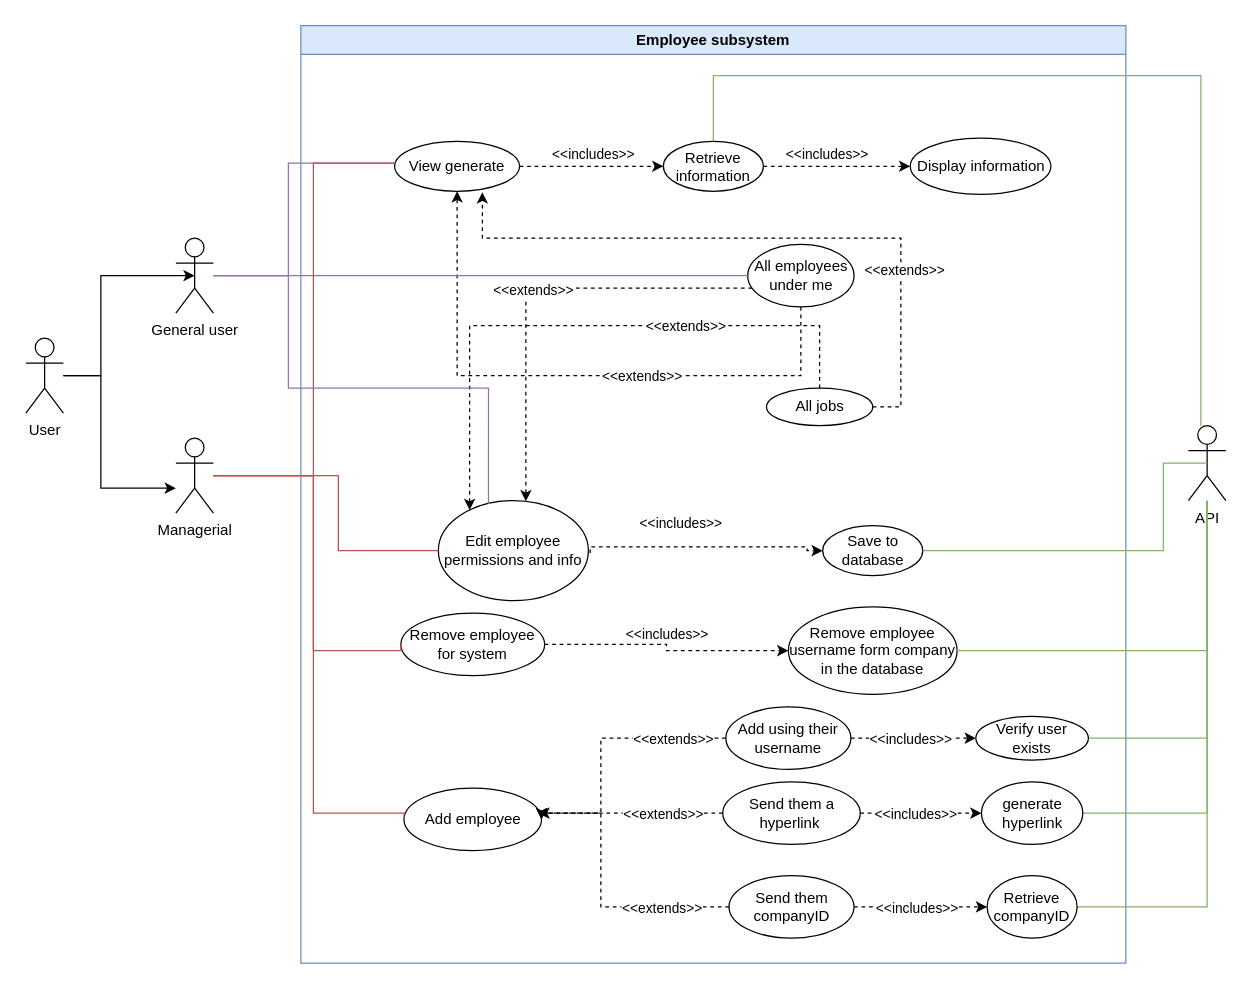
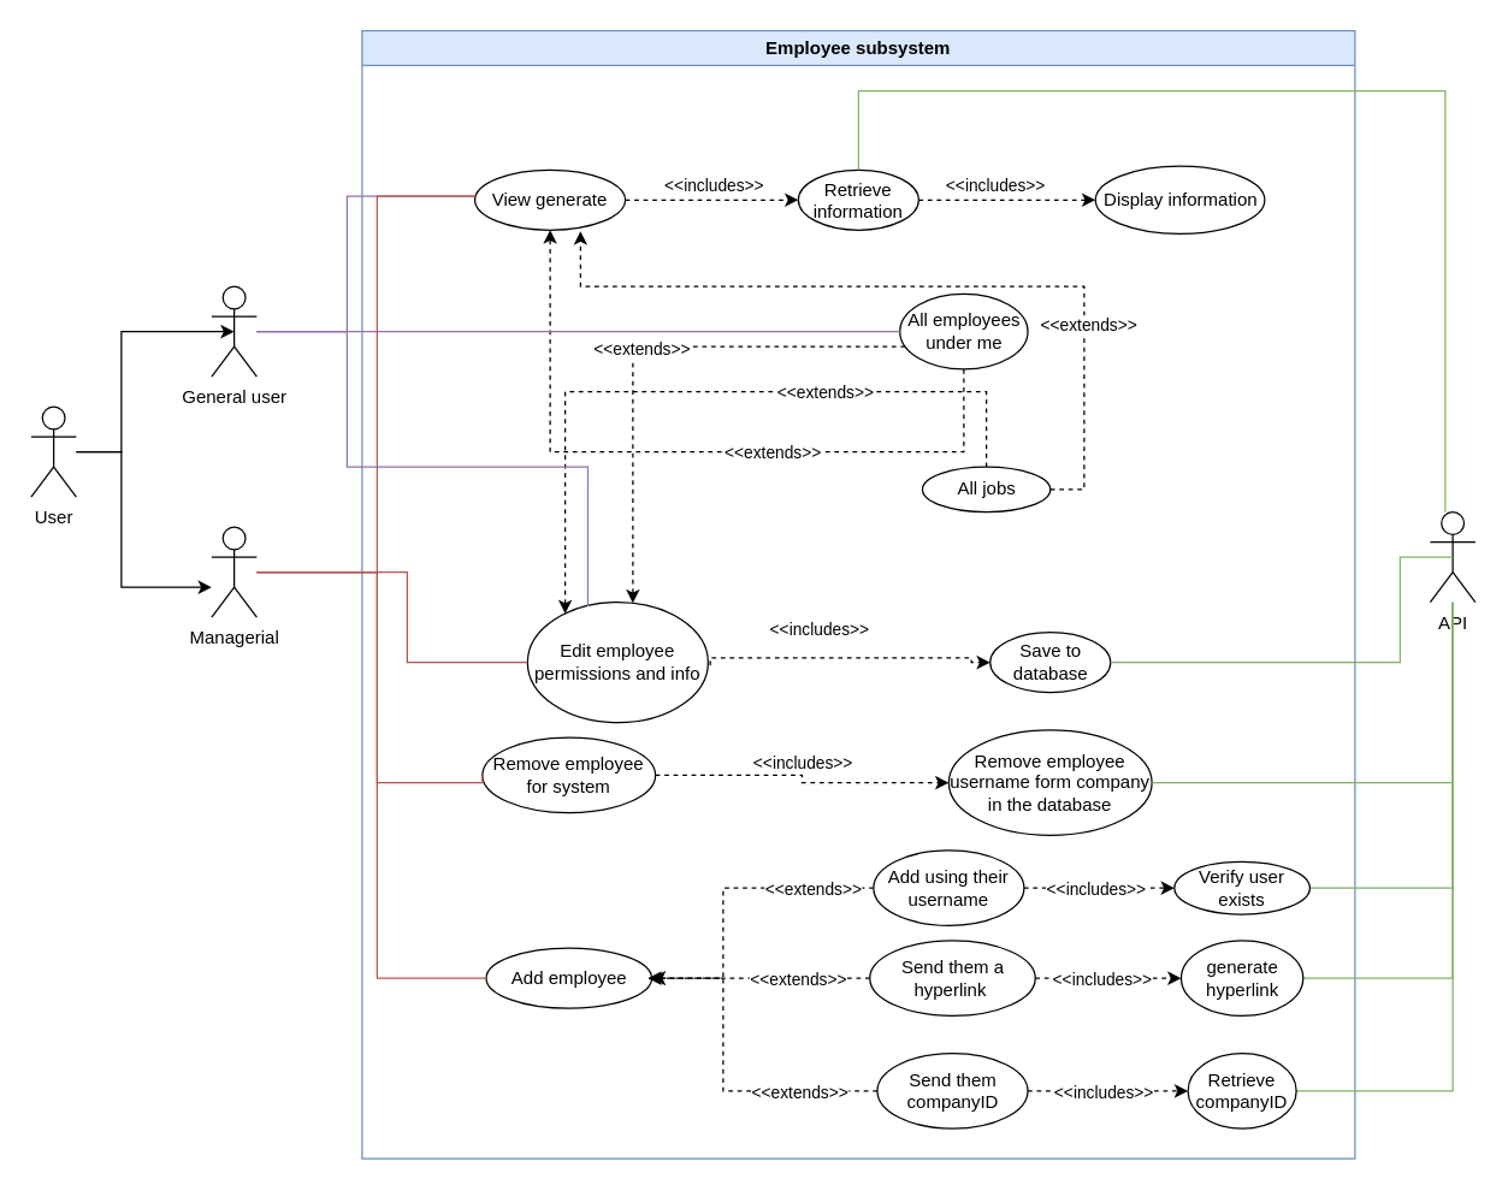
  <mxCell id="0" />
  <mxCell id="1" parent="0" />
  <mxCell id="2" value="Employee subsystem" style="swimlane;whiteSpace=wrap;html=1;startSize=23;fillColor=#dae8fc;strokeColor=#6c8ebf;" vertex="1" parent="1"><mxGeometry x="240" y="20" width="660" height="750" as="geometry" /></mxCell>
  <mxCell id="3" style="edgeStyle=orthogonalEdgeStyle;rounded=0;orthogonalLoop=1;jettySize=auto;html=1;entryX=0;entryY=0.5;entryDx=0;entryDy=0;dashed=1;" edge="1" parent="2" source="5" target="33"><mxGeometry relative="1" as="geometry" /></mxCell>
  <mxCell id="4" value="&amp;lt;&amp;lt;includes&amp;gt;&amp;gt;" style="edgeLabel;html=1;align=center;verticalAlign=middle;resizable=0;points=[];" vertex="1" connectable="0" parent="3"><mxGeometry x="-0.107" y="3" relative="1" as="geometry"><mxPoint x="7" y="-7" as="offset" /></mxGeometry></mxCell>
  <mxCell id="5" value="View generate" style="ellipse;whiteSpace=wrap;html=1;" vertex="1" parent="2"><mxGeometry x="75" y="92.5" width="100" height="40" as="geometry" /></mxCell>
  <mxCell id="6" value="Edit employee permissions and info" style="ellipse;whiteSpace=wrap;html=1;" vertex="1" parent="2"><mxGeometry x="110" y="380" width="120" height="80" as="geometry" /></mxCell>
  <mxCell id="7" style="edgeStyle=orthogonalEdgeStyle;rounded=0;orthogonalLoop=1;jettySize=auto;html=1;entryX=0;entryY=0.5;entryDx=0;entryDy=0;dashed=1;" edge="1" parent="2" source="9" target="20"><mxGeometry relative="1" as="geometry" /></mxCell>
  <mxCell id="8" value="&amp;lt;&amp;lt;includes&amp;gt;&amp;gt;" style="edgeLabel;html=1;align=center;verticalAlign=middle;resizable=0;points=[];" vertex="1" connectable="0" parent="7"><mxGeometry x="-0.008" relative="1" as="geometry"><mxPoint y="-10" as="offset" /></mxGeometry></mxCell>
  <mxCell id="9" value="Remove employee for system" style="ellipse;whiteSpace=wrap;html=1;" vertex="1" parent="2"><mxGeometry x="80" y="470" width="115" height="50" as="geometry" /></mxCell>
- <mxCell id="10" value="Add employee" style="ellipse;whiteSpace=wrap;html=1;" vertex="1" parent="2"><mxGeometry x="82.5" y="610" width="110" height="50" as="geometry" /></mxCell>
+ <mxCell id="10" value="Add employee" style="ellipse;whiteSpace=wrap;html=1;" vertex="1" parent="2"><mxGeometry x="82.5" y="610" width="110" height="40" as="geometry" /></mxCell>
  <mxCell id="11" style="edgeStyle=orthogonalEdgeStyle;rounded=0;orthogonalLoop=1;jettySize=auto;html=1;entryX=0;entryY=0.5;entryDx=0;entryDy=0;dashed=1;exitX=1.012;exitY=0.525;exitDx=0;exitDy=0;exitPerimeter=0;" edge="1" parent="2" source="6" target="19"><mxGeometry relative="1" as="geometry"><mxPoint x="355" y="420" as="sourcePoint" /><Array as="points"><mxPoint x="405" y="417" /><mxPoint x="405" y="420" /></Array></mxGeometry></mxCell>
  <mxCell id="12" value="&amp;lt;&amp;lt;includes&amp;gt;&amp;gt;" style="edgeLabel;html=1;align=center;verticalAlign=middle;resizable=0;points=[];" vertex="1" connectable="0" parent="11"><mxGeometry x="-0.238" y="1" relative="1" as="geometry"><mxPoint x="3" y="-19" as="offset" /></mxGeometry></mxCell>
  <mxCell id="13" style="edgeStyle=orthogonalEdgeStyle;rounded=0;orthogonalLoop=1;jettySize=auto;html=1;dashed=1;" edge="1" parent="2" source="15" target="6"><mxGeometry relative="1" as="geometry"><Array as="points"><mxPoint x="415" y="240" /><mxPoint x="135" y="240" /></Array></mxGeometry></mxCell>
  <mxCell id="14" value="&amp;lt;&amp;lt;extends&amp;gt;&amp;gt;" style="edgeLabel;html=1;align=center;verticalAlign=middle;resizable=0;points=[];" vertex="1" connectable="0" parent="13"><mxGeometry x="-0.337" relative="1" as="geometry"><mxPoint as="offset" /></mxGeometry></mxCell>
  <mxCell id="15" value="All jobs" style="ellipse;whiteSpace=wrap;html=1;" vertex="1" parent="2"><mxGeometry x="372.5" y="290" width="85" height="30" as="geometry" /></mxCell>
  <mxCell id="16" style="edgeStyle=orthogonalEdgeStyle;rounded=0;orthogonalLoop=1;jettySize=auto;html=1;dashed=1;" edge="1" parent="2" source="18" target="6"><mxGeometry relative="1" as="geometry"><mxPoint x="120" y="160" as="targetPoint" /><Array as="points"><mxPoint x="180" y="210" /></Array></mxGeometry></mxCell>
  <mxCell id="17" value="&amp;lt;&amp;lt;extends&amp;gt;&amp;gt;" style="edgeLabel;html=1;align=center;verticalAlign=middle;resizable=0;points=[];" vertex="1" connectable="0" parent="16"><mxGeometry y="1" relative="1" as="geometry"><mxPoint as="offset" /></mxGeometry></mxCell>
  <mxCell id="18" value="All employees under me" style="ellipse;whiteSpace=wrap;html=1;" vertex="1" parent="2"><mxGeometry x="357.5" y="175" width="85" height="50" as="geometry" /></mxCell>
  <mxCell id="19" value="Save to database" style="ellipse;whiteSpace=wrap;html=1;" vertex="1" parent="2"><mxGeometry x="417.5" y="400" width="80" height="40" as="geometry" /></mxCell>
  <mxCell id="20" value="Remove employee username form company in the database" style="ellipse;whiteSpace=wrap;html=1;" vertex="1" parent="2"><mxGeometry x="390" y="465" width="135" height="70" as="geometry" /></mxCell>
  <mxCell id="21" style="edgeStyle=orthogonalEdgeStyle;rounded=0;orthogonalLoop=1;jettySize=auto;html=1;exitX=0;exitY=0.5;exitDx=0;exitDy=0;entryX=1;entryY=0.5;entryDx=0;entryDy=0;dashed=1;" edge="1" parent="2" source="25" target="10"><mxGeometry relative="1" as="geometry"><Array as="points"><mxPoint x="240" y="570" /><mxPoint x="240" y="630" /></Array></mxGeometry></mxCell>
  <mxCell id="22" value="&amp;lt;&amp;lt;extends&amp;gt;&amp;gt;" style="edgeLabel;html=1;align=center;verticalAlign=middle;resizable=0;points=[];" vertex="1" connectable="0" parent="21"><mxGeometry x="-0.38" y="-1" relative="1" as="geometry"><mxPoint x="23" y="1" as="offset" /></mxGeometry></mxCell>
  <mxCell id="23" style="edgeStyle=orthogonalEdgeStyle;rounded=0;orthogonalLoop=1;jettySize=auto;html=1;entryX=0;entryY=0.5;entryDx=0;entryDy=0;dashed=1;" edge="1" parent="2" source="25" target="61"><mxGeometry relative="1" as="geometry" /></mxCell>
  <mxCell id="24" value="&amp;lt;&amp;lt;includes&amp;gt;&amp;gt;" style="edgeLabel;html=1;align=center;verticalAlign=middle;resizable=0;points=[];" vertex="1" connectable="0" parent="23"><mxGeometry x="-0.236" y="-1" relative="1" as="geometry"><mxPoint x="9" y="-1" as="offset" /></mxGeometry></mxCell>
  <mxCell id="25" value="Add using their username" style="ellipse;whiteSpace=wrap;html=1;" vertex="1" parent="2"><mxGeometry x="340" y="545" width="100" height="50" as="geometry" /></mxCell>
  <mxCell id="26" style="edgeStyle=orthogonalEdgeStyle;rounded=0;orthogonalLoop=1;jettySize=auto;html=1;dashed=1;" edge="1" parent="2" source="18" target="5"><mxGeometry relative="1" as="geometry"><mxPoint x="170" y="340" as="targetPoint" /><Array as="points"><mxPoint x="125" y="280" /></Array></mxGeometry></mxCell>
  <mxCell id="27" value="&amp;lt;&amp;lt;extends&amp;gt;&amp;gt;" style="edgeLabel;html=1;align=center;verticalAlign=middle;resizable=0;points=[];" vertex="1" connectable="0" parent="26"><mxGeometry x="0.107" y="2" relative="1" as="geometry"><mxPoint x="81" y="-2" as="offset" /></mxGeometry></mxCell>
  <mxCell id="28" style="edgeStyle=orthogonalEdgeStyle;rounded=0;orthogonalLoop=1;jettySize=auto;html=1;dashed=1;entryX=0.702;entryY=1.021;entryDx=0;entryDy=0;entryPerimeter=0;" edge="1" parent="2" source="15" target="5"><mxGeometry relative="1" as="geometry"><mxPoint x="150" y="140" as="targetPoint" /><Array as="points"><mxPoint x="480" y="305" /><mxPoint x="480" y="170" /><mxPoint x="145" y="170" /></Array></mxGeometry></mxCell>
  <mxCell id="29" value="&amp;lt;&amp;lt;extends&amp;gt;&amp;gt;" style="edgeLabel;html=1;align=center;verticalAlign=middle;resizable=0;points=[];" vertex="1" connectable="0" parent="28"><mxGeometry x="-0.5" y="-2" relative="1" as="geometry"><mxPoint as="offset" /></mxGeometry></mxCell>
  <mxCell id="30" value="Display information" style="ellipse;whiteSpace=wrap;html=1;" vertex="1" parent="2"><mxGeometry x="487.5" y="90" width="112.5" height="45" as="geometry" /></mxCell>
  <mxCell id="31" style="edgeStyle=orthogonalEdgeStyle;rounded=0;orthogonalLoop=1;jettySize=auto;html=1;entryX=0;entryY=0.5;entryDx=0;entryDy=0;dashed=1;" edge="1" parent="2" source="33" target="30"><mxGeometry relative="1" as="geometry" /></mxCell>
  <mxCell id="32" value="&amp;lt;&amp;lt;includes&amp;gt;&amp;gt;" style="edgeLabel;html=1;align=center;verticalAlign=middle;resizable=0;points=[];" vertex="1" connectable="0" parent="31"><mxGeometry x="-0.578" y="4" relative="1" as="geometry"><mxPoint x="25" y="-6" as="offset" /></mxGeometry></mxCell>
  <mxCell id="33" value="Retrieve information" style="ellipse;whiteSpace=wrap;html=1;" vertex="1" parent="2"><mxGeometry x="290" y="92.5" width="80" height="40" as="geometry" /></mxCell>
  <mxCell id="34" style="edgeStyle=orthogonalEdgeStyle;rounded=0;orthogonalLoop=1;jettySize=auto;html=1;" edge="1" parent="2" source="35" target="40"><mxGeometry relative="1" as="geometry"><Array as="points"><mxPoint x="-160" y="280" /><mxPoint x="-160" y="370" /></Array></mxGeometry></mxCell>
  <mxCell id="35" value="User" style="shape=umlActor;verticalLabelPosition=bottom;verticalAlign=top;html=1;outlineConnect=0;" vertex="1" parent="2"><mxGeometry x="-220" y="250" width="30" height="60" as="geometry" /></mxCell>
  <mxCell id="36" style="edgeStyle=orthogonalEdgeStyle;rounded=0;orthogonalLoop=1;jettySize=auto;html=1;endArrow=none;endFill=0;fillColor=#e1d5e7;strokeColor=#9673a6;" edge="1" parent="2" source="38" target="5"><mxGeometry relative="1" as="geometry"><Array as="points"><mxPoint x="-10" y="200" /><mxPoint x="-10" y="110" /></Array></mxGeometry></mxCell>
  <mxCell id="37" style="edgeStyle=orthogonalEdgeStyle;rounded=0;orthogonalLoop=1;jettySize=auto;html=1;entryX=0;entryY=0.5;entryDx=0;entryDy=0;endArrow=none;endFill=0;fillColor=#e1d5e7;strokeColor=#9673a6;" edge="1" parent="2" source="38" target="18"><mxGeometry relative="1" as="geometry"><Array as="points"><mxPoint x="190" y="200" /><mxPoint x="190" y="200" /></Array></mxGeometry></mxCell>
  <mxCell id="38" value="General user" style="shape=umlActor;verticalLabelPosition=bottom;verticalAlign=top;html=1;outlineConnect=0;" vertex="1" parent="2"><mxGeometry x="-100" y="170" width="30" height="60" as="geometry" /></mxCell>
  <mxCell id="39" style="edgeStyle=orthogonalEdgeStyle;rounded=0;orthogonalLoop=1;jettySize=auto;html=1;endArrow=none;endFill=0;fillColor=#f8cecc;strokeColor=#b85450;" edge="1" parent="2" source="40" target="5"><mxGeometry relative="1" as="geometry"><Array as="points"><mxPoint x="10" y="360" /><mxPoint x="10" y="110" /></Array></mxGeometry></mxCell>
  <mxCell id="40" value="Managerial" style="shape=umlActor;verticalLabelPosition=bottom;verticalAlign=top;html=1;outlineConnect=0;" vertex="1" parent="2"><mxGeometry x="-100" y="330" width="30" height="60" as="geometry" /></mxCell>
  <mxCell id="41" style="edgeStyle=orthogonalEdgeStyle;rounded=0;orthogonalLoop=1;jettySize=auto;html=1;entryX=0.5;entryY=0.5;entryDx=0;entryDy=0;entryPerimeter=0;" edge="1" parent="2" source="35" target="38"><mxGeometry relative="1" as="geometry"><Array as="points"><mxPoint x="-160" y="280" /><mxPoint x="-160" y="200" /></Array></mxGeometry></mxCell>
  <mxCell id="42" value="API" style="shape=umlActor;verticalLabelPosition=bottom;verticalAlign=top;html=1;outlineConnect=0;" vertex="1" parent="2"><mxGeometry x="710" y="320" width="30" height="60" as="geometry" /></mxCell>
  <mxCell id="43" style="edgeStyle=orthogonalEdgeStyle;rounded=0;orthogonalLoop=1;jettySize=auto;html=1;endArrow=none;endFill=0;entryX=0;entryY=0.5;entryDx=0;entryDy=0;fillColor=#f8cecc;strokeColor=#b85450;" edge="1" parent="2" source="40" target="9"><mxGeometry relative="1" as="geometry"><mxPoint x="80" y="500" as="targetPoint" /><Array as="points"><mxPoint x="10" y="360" /><mxPoint x="10" y="500" /></Array></mxGeometry></mxCell>
  <mxCell id="44" style="edgeStyle=orthogonalEdgeStyle;rounded=0;orthogonalLoop=1;jettySize=auto;html=1;endArrow=none;endFill=0;entryX=0;entryY=0.5;entryDx=0;entryDy=0;fillColor=#f8cecc;strokeColor=#b85450;" edge="1" parent="2" source="40" target="10"><mxGeometry relative="1" as="geometry"><Array as="points"><mxPoint x="10" y="360" /><mxPoint x="10" y="630" /></Array></mxGeometry></mxCell>
  <mxCell id="45" style="edgeStyle=orthogonalEdgeStyle;rounded=0;orthogonalLoop=1;jettySize=auto;html=1;endArrow=none;endFill=0;entryX=0.334;entryY=0.033;entryDx=0;entryDy=0;entryPerimeter=0;fillColor=#e1d5e7;strokeColor=#9673a6;" edge="1" parent="2" source="38" target="6"><mxGeometry relative="1" as="geometry"><Array as="points"><mxPoint x="-10" y="200" /><mxPoint x="-10" y="290" /><mxPoint x="150" y="290" /></Array><mxPoint x="150" y="381" as="targetPoint" /></mxGeometry></mxCell>
  <mxCell id="46" style="edgeStyle=orthogonalEdgeStyle;rounded=0;orthogonalLoop=1;jettySize=auto;html=1;entryX=0.5;entryY=0.5;entryDx=0;entryDy=0;entryPerimeter=0;endArrow=none;endFill=0;fillColor=#d5e8d4;strokeColor=#82b366;" edge="1" parent="2" source="19" target="42"><mxGeometry relative="1" as="geometry"><Array as="points"><mxPoint x="690" y="420" /><mxPoint x="690" y="350" /></Array></mxGeometry></mxCell>
  <mxCell id="47" style="edgeStyle=orthogonalEdgeStyle;rounded=0;orthogonalLoop=1;jettySize=auto;html=1;endArrow=none;endFill=0;fillColor=#d5e8d4;strokeColor=#82b366;" edge="1" parent="2" source="33" target="42"><mxGeometry relative="1" as="geometry"><Array as="points"><mxPoint x="330" y="40" /><mxPoint x="720" y="40" /></Array></mxGeometry></mxCell>
  <mxCell id="48" style="edgeStyle=orthogonalEdgeStyle;rounded=0;orthogonalLoop=1;jettySize=auto;html=1;endArrow=none;endFill=0;fillColor=#d5e8d4;strokeColor=#82b366;" edge="1" parent="2" source="20" target="42"><mxGeometry relative="1" as="geometry"><Array as="points"><mxPoint x="725" y="500" /></Array></mxGeometry></mxCell>
  <mxCell id="49" style="edgeStyle=orthogonalEdgeStyle;rounded=0;orthogonalLoop=1;jettySize=auto;html=1;endArrow=none;endFill=0;entryX=0;entryY=0.5;entryDx=0;entryDy=0;fillColor=#f8cecc;strokeColor=#b85450;" edge="1" parent="2" source="40" target="6"><mxGeometry relative="1" as="geometry"><mxPoint x="90" y="420" as="targetPoint" /><Array as="points"><mxPoint x="30" y="360" /><mxPoint x="30" y="420" /></Array></mxGeometry></mxCell>
  <mxCell id="50" style="edgeStyle=orthogonalEdgeStyle;rounded=0;orthogonalLoop=1;jettySize=auto;html=1;dashed=1;" edge="1" parent="2" source="54"><mxGeometry relative="1" as="geometry"><mxPoint x="190" y="630" as="targetPoint" /></mxGeometry></mxCell>
  <mxCell id="51" value="&amp;lt;&amp;lt;extends&amp;gt;&amp;gt;" style="edgeLabel;html=1;align=center;verticalAlign=middle;resizable=0;points=[];" vertex="1" connectable="0" parent="50"><mxGeometry x="-0.472" relative="1" as="geometry"><mxPoint x="-9" as="offset" /></mxGeometry></mxCell>
  <mxCell id="52" style="edgeStyle=orthogonalEdgeStyle;rounded=0;orthogonalLoop=1;jettySize=auto;html=1;entryX=0;entryY=0.5;entryDx=0;entryDy=0;dashed=1;" edge="1" parent="2" source="54" target="63"><mxGeometry relative="1" as="geometry" /></mxCell>
  <mxCell id="53" value="&amp;lt;&amp;lt;includes&amp;gt;&amp;gt;" style="edgeLabel;html=1;align=center;verticalAlign=middle;resizable=0;points=[];" vertex="1" connectable="0" parent="52"><mxGeometry x="-0.729" y="1" relative="1" as="geometry"><mxPoint x="31" y="1" as="offset" /></mxGeometry></mxCell>
  <mxCell id="54" value="Send them a hyperlink&amp;nbsp;" style="ellipse;whiteSpace=wrap;html=1;" vertex="1" parent="2"><mxGeometry x="337.5" y="605" width="110" height="50" as="geometry" /></mxCell>
  <mxCell id="55" style="edgeStyle=orthogonalEdgeStyle;rounded=0;orthogonalLoop=1;jettySize=auto;html=1;entryX=1;entryY=0.5;entryDx=0;entryDy=0;dashed=1;" edge="1" parent="2" source="59" target="10"><mxGeometry relative="1" as="geometry"><Array as="points"><mxPoint x="240" y="705" /><mxPoint x="240" y="630" /></Array></mxGeometry></mxCell>
  <mxCell id="56" value="&amp;lt;&amp;lt;extends&amp;gt;&amp;gt;" style="edgeLabel;html=1;align=center;verticalAlign=middle;resizable=0;points=[];" vertex="1" connectable="0" parent="55"><mxGeometry x="-0.349" y="-1" relative="1" as="geometry"><mxPoint x="21" y="1" as="offset" /></mxGeometry></mxCell>
  <mxCell id="57" style="edgeStyle=orthogonalEdgeStyle;rounded=0;orthogonalLoop=1;jettySize=auto;html=1;entryX=0;entryY=0.5;entryDx=0;entryDy=0;dashed=1;" edge="1" parent="2" source="59" target="65"><mxGeometry relative="1" as="geometry" /></mxCell>
  <mxCell id="58" value="&amp;lt;&amp;lt;includes&amp;gt;&amp;gt;" style="edgeLabel;html=1;align=center;verticalAlign=middle;resizable=0;points=[];" vertex="1" connectable="0" parent="57"><mxGeometry x="-0.327" y="-1" relative="1" as="geometry"><mxPoint x="14" y="-1" as="offset" /></mxGeometry></mxCell>
  <mxCell id="59" value="Send them companyID" style="ellipse;whiteSpace=wrap;html=1;" vertex="1" parent="2"><mxGeometry x="342.5" y="680" width="100" height="50" as="geometry" /></mxCell>
  <mxCell id="60" style="edgeStyle=orthogonalEdgeStyle;rounded=0;orthogonalLoop=1;jettySize=auto;html=1;endArrow=none;endFill=0;fillColor=#d5e8d4;strokeColor=#82b366;" edge="1" parent="2" source="61" target="42"><mxGeometry relative="1" as="geometry" /></mxCell>
  <mxCell id="61" value="Verify user exists" style="ellipse;whiteSpace=wrap;html=1;" vertex="1" parent="2"><mxGeometry x="540" y="552.5" width="90" height="35" as="geometry" /></mxCell>
  <mxCell id="62" style="edgeStyle=orthogonalEdgeStyle;rounded=0;orthogonalLoop=1;jettySize=auto;html=1;endArrow=none;endFill=0;fillColor=#d5e8d4;strokeColor=#82b366;" edge="1" parent="2" source="63" target="42"><mxGeometry relative="1" as="geometry" /></mxCell>
  <mxCell id="63" value="generate hyperlink" style="ellipse;whiteSpace=wrap;html=1;" vertex="1" parent="2"><mxGeometry x="544.5" y="605" width="81" height="50" as="geometry" /></mxCell>
  <mxCell id="64" style="edgeStyle=orthogonalEdgeStyle;rounded=0;orthogonalLoop=1;jettySize=auto;html=1;exitX=1;exitY=0.5;exitDx=0;exitDy=0;endArrow=none;endFill=0;fillColor=#d5e8d4;strokeColor=#82b366;" edge="1" parent="2" source="65"><mxGeometry relative="1" as="geometry"><mxPoint x="725" y="380" as="targetPoint" /><Array as="points"><mxPoint x="725" y="705" /></Array></mxGeometry></mxCell>
  <mxCell id="65" value="Retrieve companyID" style="ellipse;whiteSpace=wrap;html=1;" vertex="1" parent="2"><mxGeometry x="549" y="680" width="72" height="50" as="geometry" /></mxCell>
  <mxCell id="66" style="edgeStyle=orthogonalEdgeStyle;rounded=0;orthogonalLoop=1;jettySize=auto;html=1;exitX=0.5;exitY=1;exitDx=0;exitDy=0;" edge="1" parent="2" source="18" target="18"><mxGeometry relative="1" as="geometry" /></mxCell>
